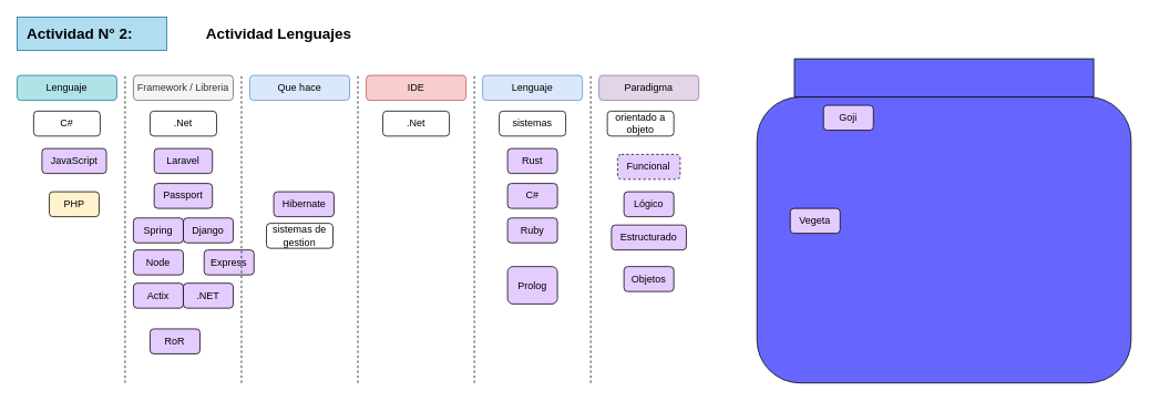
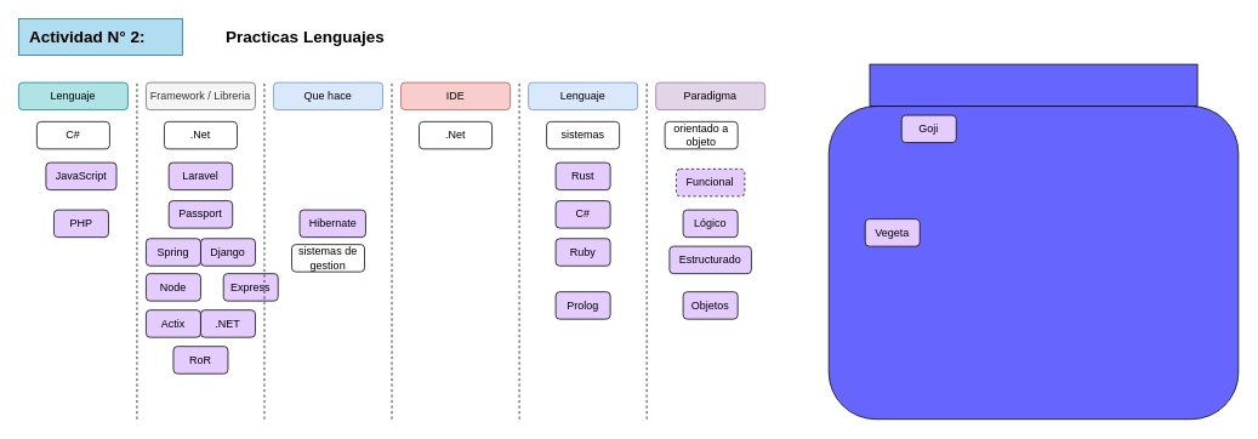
  <mxCell id="0" />
  <mxCell id="1" parent="0" />
  <mxCell id="2" value="" style="rounded=0;whiteSpace=wrap;html=1;fillColor=#b1ddf0;strokeColor=#10739e;" parent="1" vertex="1"><mxGeometry x="20" y="20" width="180" height="40" as="geometry" /></mxCell>
- <mxCell id="3" value="&lt;b&gt;&lt;font style=&quot;font-size: 18px&quot;&gt;Actividad Lenguajes&lt;/font&gt;&lt;/b&gt;" style="text;html=1;strokeColor=none;fillColor=none;align=center;verticalAlign=middle;whiteSpace=wrap;rounded=0;" parent="1" vertex="1"><mxGeometry x="220" y="20" width="230" height="40" as="geometry" /></mxCell>
+ <mxCell id="3" value="&lt;b&gt;&lt;font style=&quot;font-size: 18px&quot;&gt;Practicas Lenguajes&lt;/font&gt;&lt;/b&gt;" style="text;html=1;strokeColor=none;fillColor=none;align=center;verticalAlign=middle;whiteSpace=wrap;rounded=0;" parent="1" vertex="1"><mxGeometry x="220" y="20" width="230" height="40" as="geometry" /></mxCell>
  <mxCell id="4" value="&lt;b&gt;&lt;font style=&quot;font-size: 18px&quot;&gt;Actividad N° 2:&lt;/font&gt;&lt;/b&gt;" style="text;html=1;strokeColor=none;fillColor=none;align=left;verticalAlign=middle;whiteSpace=wrap;rounded=0;" parent="1" vertex="1"><mxGeometry x="30" y="20" width="230" height="40" as="geometry" /></mxCell>
  <mxCell id="5" value="" style="rounded=0;whiteSpace=wrap;html=1;fillColor=#6666FF;" parent="1" vertex="1"><mxGeometry x="955" y="70" width="360" height="46" as="geometry" /></mxCell>
  <mxCell id="6" value="" style="rounded=1;whiteSpace=wrap;html=1;fillColor=#6666FF;" parent="1" vertex="1"><mxGeometry x="910" y="116" width="450" height="344" as="geometry" /></mxCell>
  <mxCell id="7" value="Goji" style="rounded=1;whiteSpace=wrap;html=1;fillColor=#E5CCFF;" parent="1" vertex="1"><mxGeometry x="990" y="126" width="60" height="30" as="geometry" /></mxCell>
  <mxCell id="8" value="Rust" style="rounded=1;whiteSpace=wrap;html=1;fillColor=#E5CCFF;" parent="1" vertex="1"><mxGeometry x="610" y="178" width="60" height="30" as="geometry" /></mxCell>
- <mxCell id="9" value="Prolog" style="rounded=1;whiteSpace=wrap;html=1;fillColor=#E5CCFF;" parent="1" vertex="1"><mxGeometry x="610" y="320" width="60" height="45" as="geometry" /></mxCell>
+ <mxCell id="9" value="Prolog" style="rounded=1;whiteSpace=wrap;html=1;fillColor=#E5CCFF;" parent="1" vertex="1"><mxGeometry x="610" y="320" width="60" height="30" as="geometry" /></mxCell>
  <mxCell id="10" value="Actix" style="rounded=1;whiteSpace=wrap;html=1;fillColor=#E5CCFF;" parent="1" vertex="1"><mxGeometry x="160" y="340" width="60" height="30" as="geometry" /></mxCell>
- <mxCell id="11" value="Vegeta" style="rounded=1;whiteSpace=wrap;html=1;fillColor=#E5CCFF;" parent="1" vertex="1"><mxGeometry x="950" y="250" width="60" height="30" as="geometry" /></mxCell>
+ <mxCell id="11" value="Vegeta" style="rounded=1;whiteSpace=wrap;html=1;fillColor=#E5CCFF;" parent="1" vertex="1"><mxGeometry x="950" y="240" width="60" height="30" as="geometry" /></mxCell>
  <mxCell id="12" value="Laravel" style="rounded=1;whiteSpace=wrap;html=1;fillColor=#E5CCFF;" parent="1" vertex="1"><mxGeometry x="185" y="178" width="70" height="30" as="geometry" /></mxCell>
  <mxCell id="13" value="Hibernate" style="rounded=1;whiteSpace=wrap;html=1;fillColor=#E5CCFF;" parent="1" vertex="1"><mxGeometry x="328.75" y="230" width="72.5" height="30" as="geometry" /></mxCell>
  <mxCell id="14" value="JavaScript" style="rounded=1;whiteSpace=wrap;html=1;fillColor=#E5CCFF;" parent="1" vertex="1"><mxGeometry x="50" y="178" width="77.5" height="30" as="geometry" /></mxCell>
- <mxCell id="15" value="PHP" style="rounded=1;whiteSpace=wrap;html=1;fillColor=#fff2cc;" parent="1" vertex="1"><mxGeometry x="58.75" y="230" width="60" height="30" as="geometry" /></mxCell>
+ <mxCell id="15" value="PHP" style="rounded=1;whiteSpace=wrap;html=1;fillColor=#E5CCFF;" parent="1" vertex="1"><mxGeometry x="58.75" y="230" width="60" height="30" as="geometry" /></mxCell>
  <mxCell id="16" value="Django" style="rounded=1;whiteSpace=wrap;html=1;fillColor=#E5CCFF;" parent="1" vertex="1"><mxGeometry x="220" y="261.5" width="60" height="30" as="geometry" /></mxCell>
  <mxCell id="17" value="Passport" style="rounded=1;whiteSpace=wrap;html=1;fillColor=#E5CCFF;" parent="1" vertex="1"><mxGeometry x="185" y="220" width="70" height="30" as="geometry" /></mxCell>
  <mxCell id="18" value="Estructurado" style="rounded=1;whiteSpace=wrap;html=1;fillColor=#E5CCFF;" parent="1" vertex="1"><mxGeometry x="735" y="270" width="90" height="30" as="geometry" /></mxCell>
  <mxCell id="19" value="Express" style="rounded=1;whiteSpace=wrap;html=1;fillColor=#E5CCFF;" parent="1" vertex="1"><mxGeometry x="245" y="300" width="60" height="30" as="geometry" /></mxCell>
  <mxCell id="20" value="Ruby" style="rounded=1;whiteSpace=wrap;html=1;fillColor=#E5CCFF;" parent="1" vertex="1"><mxGeometry x="610" y="261.5" width="60" height="30" as="geometry" /></mxCell>
- <mxCell id="21" value="RoR" style="rounded=1;whiteSpace=wrap;html=1;fillColor=#E5CCFF;" parent="1" vertex="1"><mxGeometry x="180" y="395" width="60" height="30" as="geometry" /></mxCell>
+ <mxCell id="21" value="RoR" style="rounded=1;whiteSpace=wrap;html=1;fillColor=#E5CCFF;" parent="1" vertex="1"><mxGeometry x="190" y="380" width="60" height="30" as="geometry" /></mxCell>
  <mxCell id="22" value="Node" style="rounded=1;whiteSpace=wrap;html=1;fillColor=#E5CCFF;" parent="1" vertex="1"><mxGeometry x="160" y="300" width="60" height="30" as="geometry" /></mxCell>
  <mxCell id="23" value="Lógico" style="rounded=1;whiteSpace=wrap;html=1;fillColor=#E5CCFF;" parent="1" vertex="1"><mxGeometry x="750" y="230" width="60" height="30" as="geometry" /></mxCell>
  <mxCell id="24" value="C#" style="rounded=1;whiteSpace=wrap;html=1;fillColor=#E5CCFF;" parent="1" vertex="1"><mxGeometry x="610" y="220" width="60" height="30" as="geometry" /></mxCell>
  <mxCell id="25" value=".NET" style="rounded=1;whiteSpace=wrap;html=1;fillColor=#E5CCFF;" parent="1" vertex="1"><mxGeometry x="220" y="340" width="60" height="30" as="geometry" /></mxCell>
  <mxCell id="26" value="Objetos" style="rounded=1;whiteSpace=wrap;html=1;fillColor=#E5CCFF;" parent="1" vertex="1"><mxGeometry x="750" y="320" width="60" height="30" as="geometry" /></mxCell>
  <mxCell id="27" value="Spring" style="rounded=1;whiteSpace=wrap;html=1;fillColor=#E5CCFF;" parent="1" vertex="1"><mxGeometry x="160" y="261.5" width="60" height="30" as="geometry" /></mxCell>
  <mxCell id="28" value="Funcional" style="rounded=1;whiteSpace=wrap;html=1;fillColor=#E5CCFF;dashed=1;" parent="1" vertex="1"><mxGeometry x="742.37" y="185" width="75.25" height="30" as="geometry" /></mxCell>
  <mxCell id="29" value="Lenguaje" style="rounded=1;whiteSpace=wrap;html=1;fillColor=#b0e3e6;strokeColor=#0e8088;" parent="1" vertex="1"><mxGeometry x="20" y="90" width="120" height="30" as="geometry" /></mxCell>
  <mxCell id="30" value="Framework / Libreria" style="rounded=1;whiteSpace=wrap;html=1;fillColor=#f5f5f5;strokeColor=#666666;fontColor=#333333;" parent="1" vertex="1"><mxGeometry x="160" y="90" width="120" height="30" as="geometry" /></mxCell>
  <mxCell id="31" value="Que hace" style="rounded=1;whiteSpace=wrap;html=1;fillColor=#dae8fc;strokeColor=#6c8ebf;" parent="1" vertex="1"><mxGeometry x="300" y="90" width="120" height="30" as="geometry" /></mxCell>
  <mxCell id="32" value="IDE" style="rounded=1;whiteSpace=wrap;html=1;fillColor=#f8cecc;strokeColor=#b85450;" parent="1" vertex="1"><mxGeometry x="440" y="90" width="120" height="30" as="geometry" /></mxCell>
  <mxCell id="33" value="Lenguaje" style="rounded=1;whiteSpace=wrap;html=1;fillColor=#dae8fc;strokeColor=#6c8ebf;" parent="1" vertex="1"><mxGeometry x="580" y="90" width="120" height="30" as="geometry" /></mxCell>
  <mxCell id="34" value="Paradigma" style="rounded=1;whiteSpace=wrap;html=1;fillColor=#e1d5e7;strokeColor=#9673a6;" parent="1" vertex="1"><mxGeometry x="720" y="90" width="120" height="30" as="geometry" /></mxCell>
  <mxCell id="35" value="" style="endArrow=none;dashed=1;html=1;" parent="1" edge="1"><mxGeometry width="50" height="50" relative="1" as="geometry"><mxPoint x="150" y="460" as="sourcePoint" /><mxPoint x="150" y="90" as="targetPoint" /></mxGeometry></mxCell>
  <mxCell id="36" value="" style="endArrow=none;dashed=1;html=1;" parent="1" edge="1"><mxGeometry width="50" height="50" relative="1" as="geometry"><mxPoint x="290" y="460" as="sourcePoint" /><mxPoint x="290" y="90" as="targetPoint" /></mxGeometry></mxCell>
  <mxCell id="37" value="" style="endArrow=none;dashed=1;html=1;" parent="1" edge="1"><mxGeometry width="50" height="50" relative="1" as="geometry"><mxPoint x="430" y="460" as="sourcePoint" /><mxPoint x="430" y="90" as="targetPoint" /></mxGeometry></mxCell>
  <mxCell id="38" value="" style="endArrow=none;dashed=1;html=1;" parent="1" edge="1"><mxGeometry width="50" height="50" relative="1" as="geometry"><mxPoint x="570" y="460" as="sourcePoint" /><mxPoint x="570" y="90" as="targetPoint" /></mxGeometry></mxCell>
  <mxCell id="39" value="" style="endArrow=none;dashed=1;html=1;" parent="1" edge="1"><mxGeometry width="50" height="50" relative="1" as="geometry"><mxPoint x="710" y="460" as="sourcePoint" /><mxPoint x="710" y="90" as="targetPoint" /></mxGeometry></mxCell>
  <mxCell id="40" value="sistemas" style="rounded=1;whiteSpace=wrap;html=1;" parent="1" vertex="1"><mxGeometry x="600" y="133" width="80" height="30" as="geometry" /></mxCell>
  <mxCell id="41" value=".Net" style="rounded=1;whiteSpace=wrap;html=1;" parent="1" vertex="1"><mxGeometry x="460" y="133" width="80" height="30" as="geometry" /></mxCell>
  <mxCell id="42" value=".Net" style="rounded=1;whiteSpace=wrap;html=1;" parent="1" vertex="1"><mxGeometry x="180" y="133" width="80" height="30" as="geometry" /></mxCell>
  <mxCell id="43" value="sistemas de gestion" style="rounded=1;whiteSpace=wrap;html=1;" parent="1" vertex="1"><mxGeometry x="320" y="268" width="80" height="30" as="geometry" /></mxCell>
  <mxCell id="44" value="orientado a objeto" style="rounded=1;whiteSpace=wrap;html=1;" parent="1" vertex="1"><mxGeometry x="730" y="133" width="80" height="30" as="geometry" /></mxCell>
  <mxCell id="45" value="C#" style="rounded=1;whiteSpace=wrap;html=1;" parent="1" vertex="1"><mxGeometry x="40" y="133" width="80" height="30" as="geometry" /></mxCell>
